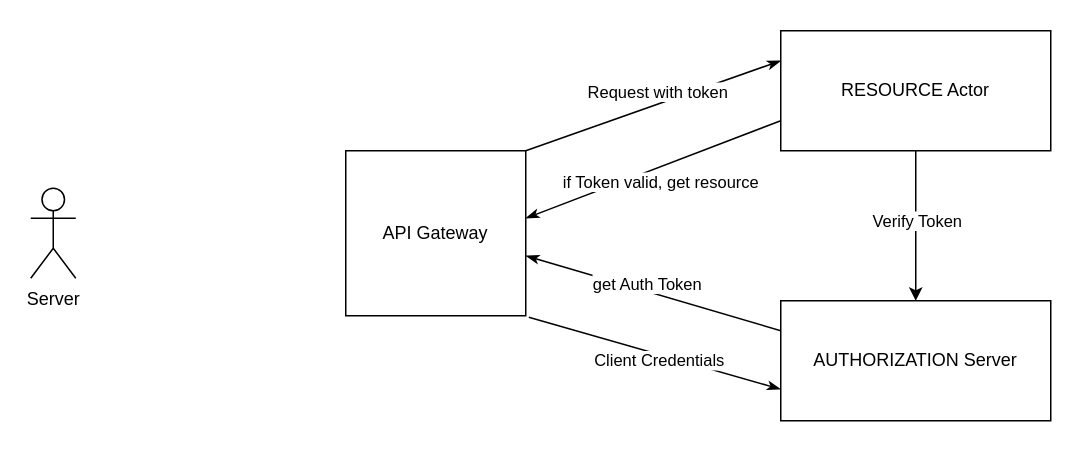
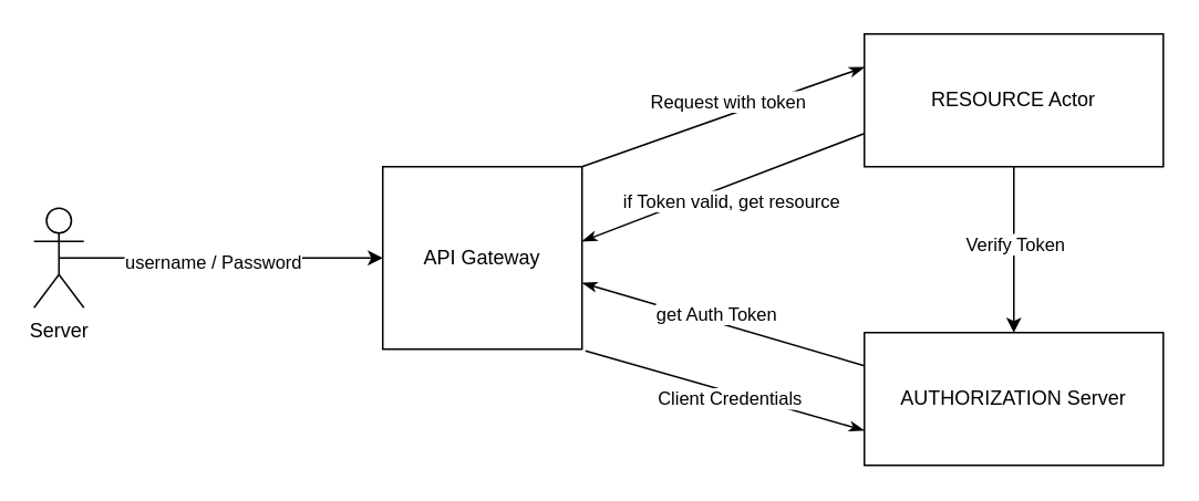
  <mxCell id="0" />
  <mxCell id="1" parent="0" />
  <mxCell id="2" value="" style="endArrow=none;html=1;rounded=0;entryX=0;entryY=0.75;entryDx=0;entryDy=0;endFill=0;startArrow=classicThin;startFill=1;" edge="1" parent="1" target="8"><mxGeometry width="50" height="50" relative="1" as="geometry"><mxPoint x="350" y="145" as="sourcePoint" /><mxPoint x="520" y="90" as="targetPoint" /></mxGeometry></mxCell>
  <mxCell id="3" value="if Token valid, get resource" style="edgeLabel;html=1;align=center;verticalAlign=middle;resizable=0;points=[];" vertex="1" connectable="0" parent="2"><mxGeometry x="-0.207" y="1" relative="1" as="geometry"><mxPoint x="23" y="2" as="offset" /></mxGeometry></mxCell>
  <mxCell id="4" value="" style="endArrow=none;html=1;rounded=0;exitX=0;exitY=0.5;exitDx=0;exitDy=0;entryX=1;entryY=0.5;entryDx=0;entryDy=0;endFill=0;startArrow=classicThin;startFill=1;" edge="1" parent="1"><mxGeometry width="50" height="50" relative="1" as="geometry"><mxPoint x="520" y="40" as="sourcePoint" /><mxPoint x="350" y="100" as="targetPoint" /><Array as="points" /></mxGeometry></mxCell>
  <mxCell id="5" value="Request with token" style="edgeLabel;html=1;align=center;verticalAlign=middle;resizable=0;points=[];" vertex="1" connectable="0" parent="4"><mxGeometry x="-0.025" relative="1" as="geometry"><mxPoint y="-9" as="offset" /></mxGeometry></mxCell>
  <mxCell id="6" style="edgeStyle=orthogonalEdgeStyle;rounded=0;orthogonalLoop=1;jettySize=auto;html=1;" edge="1" parent="1" source="8"><mxGeometry relative="1" as="geometry"><mxPoint x="610" y="200" as="targetPoint" /></mxGeometry></mxCell>
  <mxCell id="7" value="Verify Token" style="edgeLabel;html=1;align=center;verticalAlign=middle;resizable=0;points=[];" vertex="1" connectable="0" parent="6"><mxGeometry x="-0.075" relative="1" as="geometry"><mxPoint as="offset" /></mxGeometry></mxCell>
  <mxCell id="8" value="RESOURCE Actor" style="rounded=0;whiteSpace=wrap;html=1;" vertex="1" parent="1"><mxGeometry x="520" y="20" width="180" height="80" as="geometry" /></mxCell>
  <mxCell id="9" value="AUTHORIZATION Server" style="rounded=0;whiteSpace=wrap;html=1;" vertex="1" parent="1"><mxGeometry x="520" y="200" width="180" height="80" as="geometry" /></mxCell>
  <mxCell id="10" value="API Gateway" style="rounded=0;whiteSpace=wrap;html=1;" vertex="1" parent="1"><mxGeometry x="230" y="100" width="120" height="110" as="geometry" /></mxCell>
  <mxCell id="11" value="" style="endArrow=none;html=1;rounded=0;entryX=0;entryY=0.25;entryDx=0;entryDy=0;startArrow=classicThin;startFill=1;endFill=0;" edge="1" parent="1"><mxGeometry width="50" height="50" relative="1" as="geometry"><mxPoint x="350" y="170" as="sourcePoint" /><mxPoint x="520" y="220" as="targetPoint" /></mxGeometry></mxCell>
  <mxCell id="12" value="get Auth Token" style="edgeLabel;html=1;align=center;verticalAlign=middle;resizable=0;points=[];" vertex="1" connectable="0" parent="11"><mxGeometry x="-0.212" y="-3" relative="1" as="geometry"><mxPoint x="14" y="-4" as="offset" /></mxGeometry></mxCell>
  <mxCell id="13" value="" style="endArrow=none;html=1;rounded=0;exitX=0;exitY=0.5;exitDx=0;exitDy=0;entryX=1.017;entryY=0.541;entryDx=0;entryDy=0;entryPerimeter=0;startArrow=classicThin;startFill=1;endFill=0;" edge="1" parent="1"><mxGeometry width="50" height="50" relative="1" as="geometry"><mxPoint x="520" y="259" as="sourcePoint" /><mxPoint x="352.04" y="210.97" as="targetPoint" /><Array as="points" /></mxGeometry></mxCell>
  <mxCell id="14" value="Client Credentials" style="edgeLabel;html=1;align=center;verticalAlign=middle;resizable=0;points=[];" vertex="1" connectable="0" parent="13"><mxGeometry x="-0.025" relative="1" as="geometry"><mxPoint y="4" as="offset" /></mxGeometry></mxCell>
+ <mxCell id="15" style="edgeStyle=orthogonalEdgeStyle;rounded=0;orthogonalLoop=1;jettySize=auto;html=1;exitX=0.5;exitY=0.5;exitDx=0;exitDy=0;exitPerimeter=0;entryX=0;entryY=0.5;entryDx=0;entryDy=0;" edge="1" parent="1" source="17" target="10"><mxGeometry relative="1" as="geometry" /></mxCell>
+ <mxCell id="16" value="username / Password" style="edgeLabel;html=1;align=center;verticalAlign=middle;resizable=0;points=[];" vertex="1" connectable="0" parent="15"><mxGeometry x="-0.053" y="-2" relative="1" as="geometry"><mxPoint as="offset" /></mxGeometry></mxCell>
  <mxCell id="17" value="Server" style="shape=umlActor;verticalLabelPosition=bottom;verticalAlign=top;html=1;outlineConnect=0;" vertex="1" parent="1"><mxGeometry x="20" y="125" width="30" height="60" as="geometry" /></mxCell>
